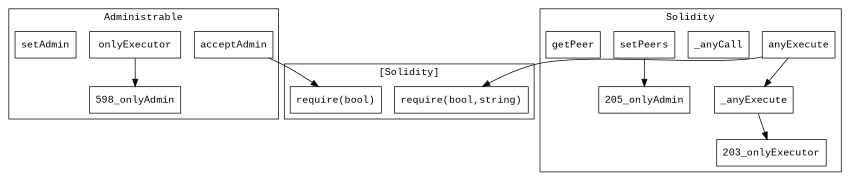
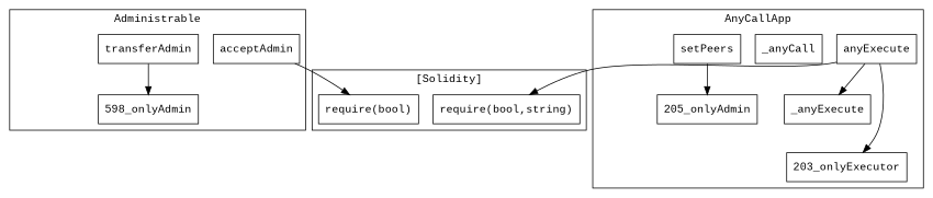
  strict digraph {
    fontname="Liberation Mono"
    rankdir=TB
    node [fontname="Liberation Mono" shape=box]
    edge [fontname="Liberation Mono"]
    n1 [label=acceptAdmin]
-   n2 [label=onlyExecutor]
+   n2 [label=transferAdmin]
    n3 [label="598_onlyAdmin"]
-   n4 [label=setAdmin]
    n5 [label=anyExecute]
    n6 [label=_anyExecute]
    n7 [label="203_onlyExecutor"]
    n8 [label=_anyCall]
    n9 [label=setPeers]
    "205_onlyAdmin"
-   n11 [label=getPeer]
    "require(bool)"
    "require(bool,string)"
    subgraph cluster_1 {
      label=Administrable
      n1
      n2
      n3
-     n4
    }
    subgraph cluster_2 {
-     label=Solidity
+     label=AnyCallApp
      n5
      n6
      n7
      n8
      n9
      "205_onlyAdmin"
-     n11
    }
    subgraph cluster_3 {
      label="[Solidity]"
      "require(bool)"
      "require(bool,string)"
    }
    n1 -> "require(bool)"
    n2 -> n3
    n5 -> n6
-   n6 -> n7
+   n5 -> n7
    n5 -> "require(bool,string)"
    n9 -> "205_onlyAdmin"
  }
